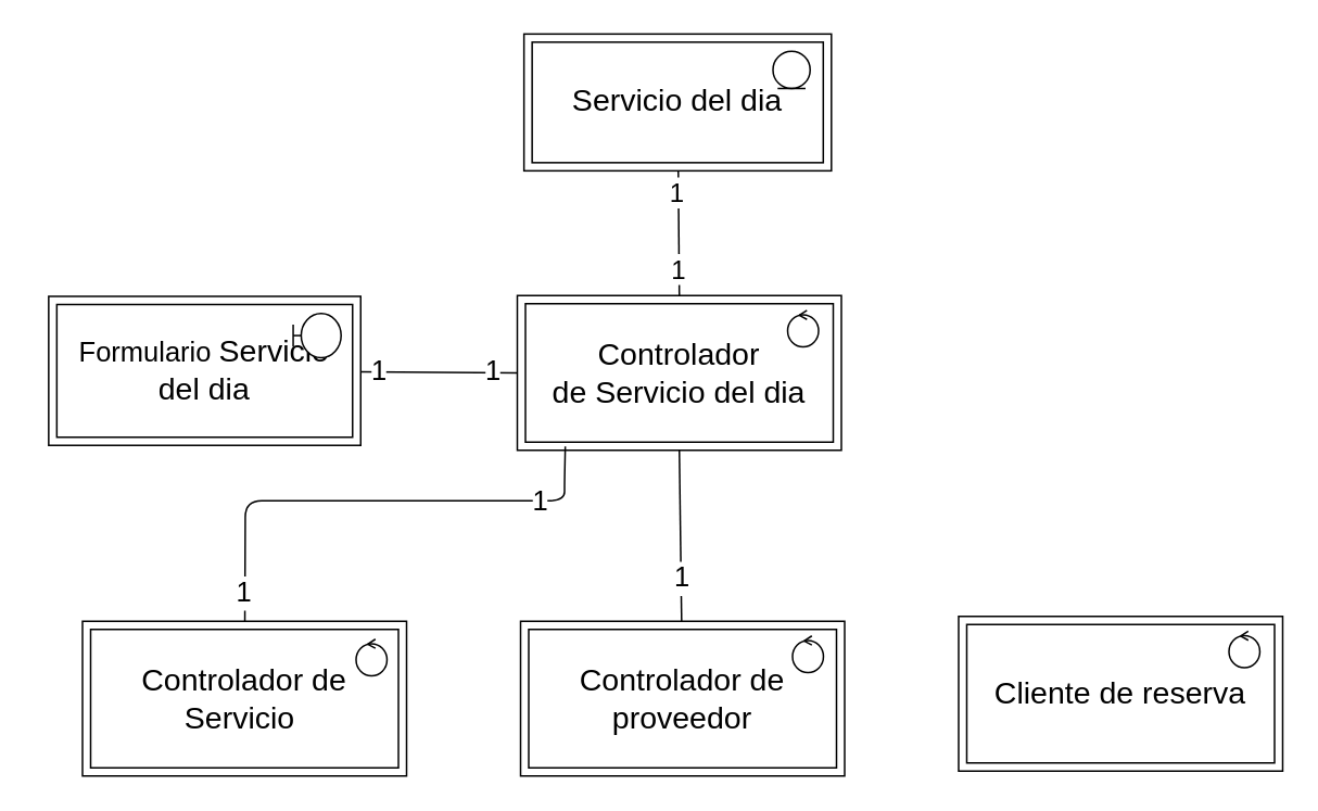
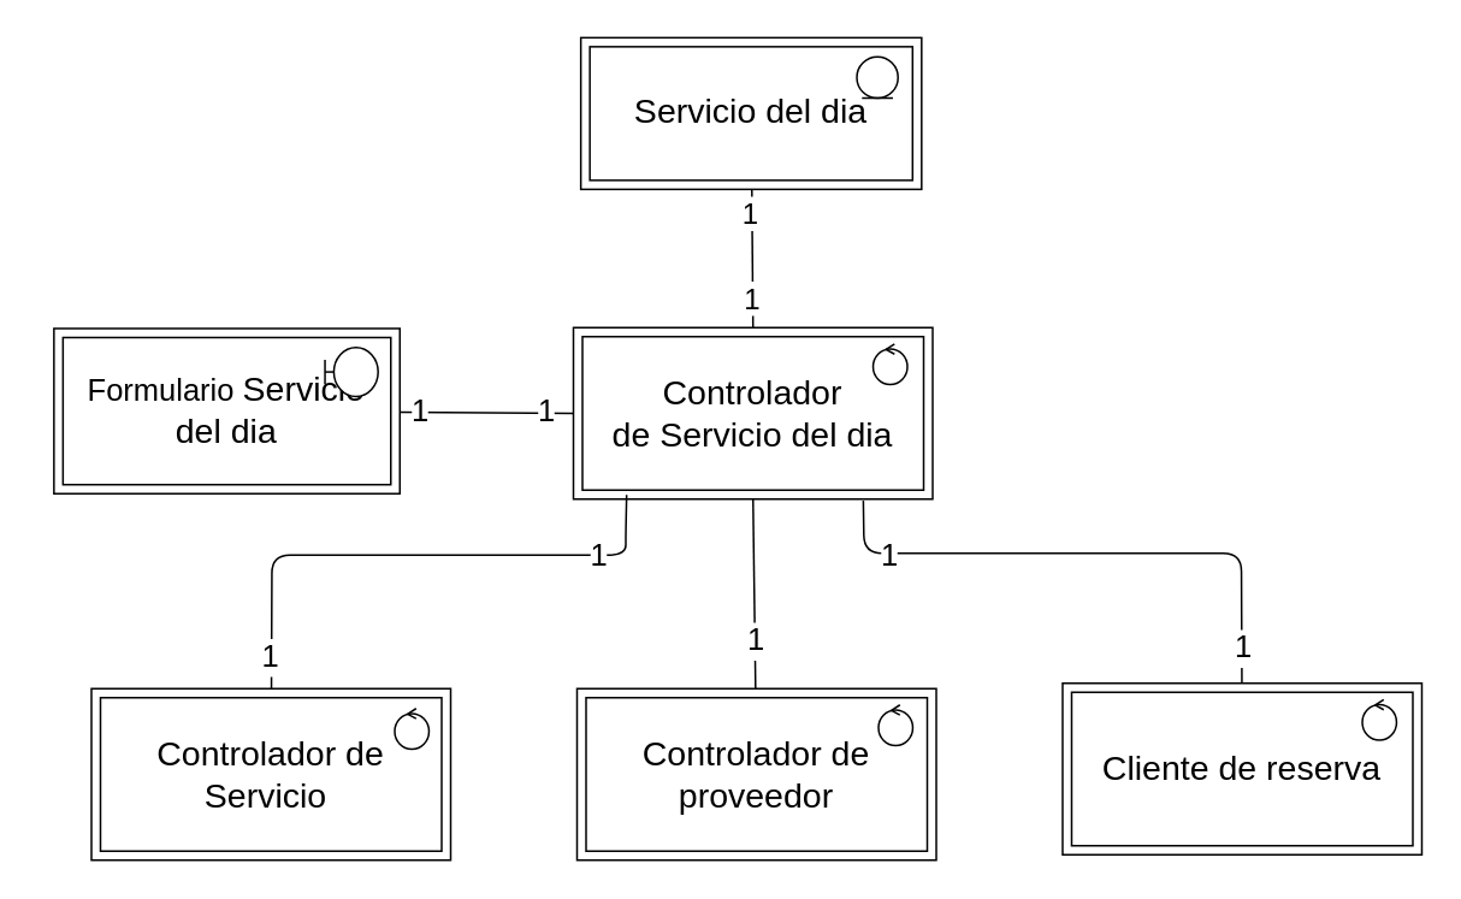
  <mxCell id="0" />
  <mxCell id="1" parent="0" />
  <mxCell id="2" value="" style="group" vertex="1" connectable="0" parent="1"><mxGeometry x="317" y="181" width="199" height="95" as="geometry" /></mxCell>
  <mxCell id="3" value="" style="group" vertex="1" connectable="0" parent="2"><mxGeometry width="199.0" height="95" as="geometry" /></mxCell>
  <mxCell id="4" value="&lt;font style=&quot;font-size: 19px&quot;&gt;Controlador de&amp;nbsp;&lt;/font&gt;&lt;span style=&quot;font-size: 19px&quot;&gt;Servicio del dia&lt;/span&gt;" style="shape=ext;margin=3;double=1;whiteSpace=wrap;html=1;align=center;" vertex="1" parent="3"><mxGeometry width="199.0" height="95" as="geometry" /></mxCell>
  <mxCell id="5" value="" style="ellipse;shape=umlControl;whiteSpace=wrap;html=1;" vertex="1" parent="3"><mxGeometry x="166.006" y="9.021" width="18.985" height="22.552" as="geometry" /></mxCell>
  <mxCell id="6" style="edgeStyle=none;html=1;fontSize=19;endArrow=none;endFill=0;entryX=0.5;entryY=0;entryDx=0;entryDy=0;" edge="1" parent="1" target="4"><mxGeometry relative="1" as="geometry"><mxPoint x="415" y="212" as="targetPoint" /><mxPoint x="415.841" y="104.397" as="sourcePoint" /></mxGeometry></mxCell>
  <mxCell id="7" value="1" style="edgeLabel;html=1;align=center;verticalAlign=middle;resizable=0;points=[];fontSize=16;" vertex="1" connectable="0" parent="6"><mxGeometry x="-0.655" y="-1" relative="1" as="geometry"><mxPoint as="offset" /></mxGeometry></mxCell>
  <mxCell id="8" value="1" style="edgeLabel;html=1;align=center;verticalAlign=middle;resizable=0;points=[];fontSize=16;" vertex="1" connectable="0" parent="6"><mxGeometry x="0.572" y="-1" relative="1" as="geometry"><mxPoint as="offset" /></mxGeometry></mxCell>
  <mxCell id="9" value="" style="group" vertex="1" connectable="0" parent="1"><mxGeometry x="20" y="186.5" width="202" height="91.5" as="geometry" /></mxCell>
  <mxCell id="10" value="" style="group" vertex="1" connectable="0" parent="9"><mxGeometry x="9.234" y="-5.014" width="191.611" height="91.5" as="geometry" /></mxCell>
  <mxCell id="11" value="&lt;font style=&quot;font-size: 17px&quot;&gt;Formulario&amp;nbsp;&lt;/font&gt;&lt;span style=&quot;font-size: 19px&quot;&gt;Servicio del dia&lt;/span&gt;" style="shape=ext;margin=3;double=1;whiteSpace=wrap;html=1;align=center;" vertex="1" parent="10"><mxGeometry width="191.611" height="91.5" as="geometry" /></mxCell>
  <mxCell id="12" value="" style="shape=umlBoundary;whiteSpace=wrap;html=1;" vertex="1" parent="10"><mxGeometry x="150.133" y="10.46" width="29.437" height="27.232" as="geometry" /></mxCell>
  <mxCell id="13" style="edgeStyle=none;html=1;entryX=0;entryY=0.5;entryDx=0;entryDy=0;fontSize=17;endArrow=none;endFill=0;" edge="1" parent="1" source="11" target="4"><mxGeometry relative="1" as="geometry" /></mxCell>
  <mxCell id="14" value="1" style="edgeLabel;html=1;align=center;verticalAlign=middle;resizable=0;points=[];fontSize=17;" vertex="1" connectable="0" parent="13"><mxGeometry x="-0.776" relative="1" as="geometry"><mxPoint as="offset" /></mxGeometry></mxCell>
  <mxCell id="15" value="1" style="edgeLabel;html=1;align=center;verticalAlign=middle;resizable=0;points=[];fontSize=17;" vertex="1" connectable="0" parent="13"><mxGeometry x="0.688" y="1" relative="1" as="geometry"><mxPoint as="offset" /></mxGeometry></mxCell>
  <mxCell id="16" value="" style="group" vertex="1" connectable="0" parent="1"><mxGeometry x="50" y="381" width="199" height="95" as="geometry" /></mxCell>
  <mxCell id="17" value="" style="group" vertex="1" connectable="0" parent="16"><mxGeometry width="199.0" height="95" as="geometry" /></mxCell>
  <mxCell id="18" value="&lt;font style=&quot;font-size: 19px&quot;&gt;Controlador de Servicio&amp;nbsp;&lt;/font&gt;" style="shape=ext;margin=3;double=1;whiteSpace=wrap;html=1;align=center;" vertex="1" parent="17"><mxGeometry width="199.0" height="95" as="geometry" /></mxCell>
  <mxCell id="19" value="&lt;span style=&quot;color: rgba(0 , 0 , 0 , 0) ; font-family: monospace ; font-size: 0px&quot;&gt;%3CmxGraphModel%3E%3Croot%3E%3CmxCell%20id%3D%220%22%2F%3E%3CmxCell%20id%3D%221%22%20parent%3D%220%22%2F%3E%3CmxCell%20id%3D%222%22%20value%3D%22%22%20style%3D%22shape%3DumlBoundary%3BwhiteSpace%3Dwrap%3Bhtml%3D1%3B%22%20vertex%3D%221%22%20parent%3D%221%22%3E%3CmxGeometry%20x%3D%2298%22%20y%3D%2273%22%20width%3D%2286%22%20height%3D%2267%22%20as%3D%22geometry%22%2F%3E%3C%2FmxCell%3E%3C%2Froot%3E%3C%2FmxGraphModel%3E&lt;/span&gt;" style="ellipse;shape=umlControl;whiteSpace=wrap;html=1;" vertex="1" parent="17"><mxGeometry x="167.996" y="11.001" width="18.985" height="22.552" as="geometry" /></mxCell>
  <mxCell id="20" value="" style="group" vertex="1" connectable="0" parent="1"><mxGeometry x="587.99" y="378" width="199" height="95" as="geometry" /></mxCell>
  <mxCell id="21" value="" style="group" vertex="1" connectable="0" parent="20"><mxGeometry width="199.0" height="95" as="geometry" /></mxCell>
  <mxCell id="22" value="&lt;font style=&quot;font-size: 19px&quot;&gt;Cliente de reserva&lt;/font&gt;" style="shape=ext;margin=3;double=1;whiteSpace=wrap;html=1;align=center;" vertex="1" parent="21"><mxGeometry width="199.0" height="95" as="geometry" /></mxCell>
  <mxCell id="23" value="" style="ellipse;shape=umlControl;whiteSpace=wrap;html=1;" vertex="1" parent="21"><mxGeometry x="166.006" y="9.021" width="18.985" height="22.552" as="geometry" /></mxCell>
  <mxCell id="24" style="edgeStyle=none;html=1;entryX=0.5;entryY=1;entryDx=0;entryDy=0;fontSize=17;endArrow=none;endFill=0;" edge="1" parent="1" source="26" target="4"><mxGeometry relative="1" as="geometry" /></mxCell>
  <mxCell id="25" value="1" style="edgeLabel;html=1;align=center;verticalAlign=middle;resizable=0;points=[];fontSize=17;" vertex="1" connectable="0" parent="24"><mxGeometry x="-0.489" relative="1" as="geometry"><mxPoint as="offset" /></mxGeometry></mxCell>
  <mxCell id="26" value="&lt;font style=&quot;font-size: 19px&quot;&gt;Controlador de proveedor&lt;/font&gt;" style="shape=ext;margin=3;double=1;whiteSpace=wrap;html=1;align=center;" vertex="1" parent="1"><mxGeometry x="319" y="381" width="199.0" height="95" as="geometry" /></mxCell>
  <mxCell id="27" style="edgeStyle=none;html=1;entryX=0.148;entryY=0.975;entryDx=0;entryDy=0;entryPerimeter=0;fontSize=17;endArrow=none;endFill=0;" edge="1" parent="1" source="18" target="4"><mxGeometry relative="1" as="geometry"><Array as="points"><mxPoint x="150" y="307" /><mxPoint x="346" y="307" /><mxPoint x="346" y="296" /></Array></mxGeometry></mxCell>
  <mxCell id="28" value="1" style="edgeLabel;html=1;align=center;verticalAlign=middle;resizable=0;points=[];fontSize=17;" vertex="1" connectable="0" parent="27"><mxGeometry x="-0.889" y="1" relative="1" as="geometry"><mxPoint as="offset" /></mxGeometry></mxCell>
  <mxCell id="29" value="1" style="edgeLabel;html=1;align=center;verticalAlign=middle;resizable=0;points=[];fontSize=17;" vertex="1" connectable="0" parent="27"><mxGeometry x="0.682" relative="1" as="geometry"><mxPoint as="offset" /></mxGeometry></mxCell>
+ <mxCell id="30" style="edgeStyle=none;html=1;entryX=0.807;entryY=1.008;entryDx=0;entryDy=0;entryPerimeter=0;fontSize=17;endArrow=none;endFill=0;" edge="1" parent="1" source="22" target="4"><mxGeometry relative="1" as="geometry"><Array as="points"><mxPoint x="687" y="306" /><mxPoint x="478" y="306" /></Array></mxGeometry></mxCell>
+ <mxCell id="31" value="1" style="edgeLabel;html=1;align=center;verticalAlign=middle;resizable=0;points=[];fontSize=17;" vertex="1" connectable="0" parent="30"><mxGeometry x="0.726" y="1" relative="1" as="geometry"><mxPoint as="offset" /></mxGeometry></mxCell>
+ <mxCell id="32" value="1" style="edgeLabel;html=1;align=center;verticalAlign=middle;resizable=0;points=[];fontSize=17;" vertex="1" connectable="0" parent="30"><mxGeometry x="-0.872" relative="1" as="geometry"><mxPoint as="offset" /></mxGeometry></mxCell>
  <mxCell id="33" value="&lt;span style=&quot;color: rgba(0 , 0 , 0 , 0) ; font-family: monospace ; font-size: 0px&quot;&gt;%3CmxGraphModel%3E%3Croot%3E%3CmxCell%20id%3D%220%22%2F%3E%3CmxCell%20id%3D%221%22%20parent%3D%220%22%2F%3E%3CmxCell%20id%3D%222%22%20value%3D%22%22%20style%3D%22shape%3DumlBoundary%3BwhiteSpace%3Dwrap%3Bhtml%3D1%3B%22%20vertex%3D%221%22%20parent%3D%221%22%3E%3CmxGeometry%20x%3D%2298%22%20y%3D%2273%22%20width%3D%2286%22%20height%3D%2267%22%20as%3D%22geometry%22%2F%3E%3C%2FmxCell%3E%3C%2Froot%3E%3C%2FmxGraphModel%3E&lt;/span&gt;" style="ellipse;shape=umlControl;whiteSpace=wrap;html=1;" vertex="1" parent="1"><mxGeometry x="485.996" y="390.001" width="18.985" height="22.552" as="geometry" /></mxCell>
  <mxCell id="34" value="" style="group" vertex="1" connectable="0" parent="1"><mxGeometry x="312" y="25" width="199" height="84" as="geometry" /></mxCell>
  <mxCell id="35" value="&lt;font style=&quot;font-size: 19px&quot;&gt;Servicio del dia&lt;/font&gt;" style="shape=ext;margin=3;double=1;whiteSpace=wrap;html=1;align=center;" vertex="1" parent="34"><mxGeometry x="9.097" y="-4.603" width="188.766" height="84" as="geometry" /></mxCell>
  <mxCell id="36" value="" style="ellipse;shape=umlEntity;whiteSpace=wrap;html=1;" vertex="1" parent="34"><mxGeometry x="162" y="6" width="22.82" height="22.84" as="geometry" /></mxCell>
